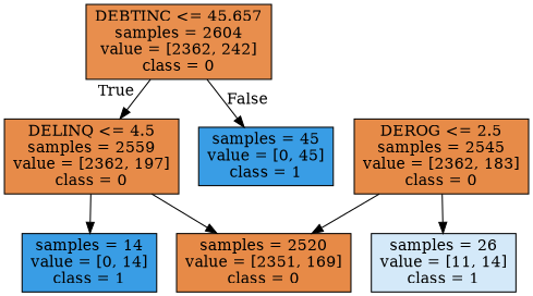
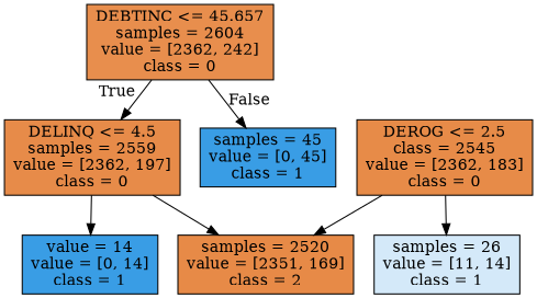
  digraph {
    node [color=black fillcolor="#399de5ff" shape=box style=filled]
    n1 [fillcolor="#e58139e5" label="DEBTINC <= 45.657\nsamples = 2604\nvalue = [2362, 242]\nclass = 0"]
    n2 [fillcolor="#e58139ea" label="DELINQ <= 4.5\nsamples = 2559\nvalue = [2362, 197]\nclass = 0"]
    n3 [label="samples = 45\nvalue = [0, 45]\nclass = 1"]
-   n4 [label="samples = 14\nvalue = [0, 14]\nclass = 1"]
-   n5 [fillcolor="#e58139ed" label="samples = 2520\nvalue = [2351, 169]\nclass = 0"]
-   n6 [fillcolor="#e58139eb" label="DEROG <= 2.5\nsamples = 2545\nvalue = [2362, 183]\nclass = 0"]
+   n4 [label="value = 14\nvalue = [0, 14]\nclass = 1"]
+   n5 [fillcolor="#e58139ed" label="samples = 2520\nvalue = [2351, 169]\nclass = 2"]
+   n6 [fillcolor="#e58139eb" label="DEROG <= 2.5\nclass = 2545\nvalue = [2362, 183]\nclass = 0"]
    n7 [fillcolor="#399de537" label="samples = 26\nvalue = [11, 14]\nclass = 1"]
    n1 -> n2 [headlabel=True labelangle=45 labeldistance=2.5]
    n1 -> n3 [headlabel=False labelangle=-45 labeldistance=2.5]
    n2 -> n4
    n2 -> n5
    n6 -> n5
    n6 -> n7
  }
